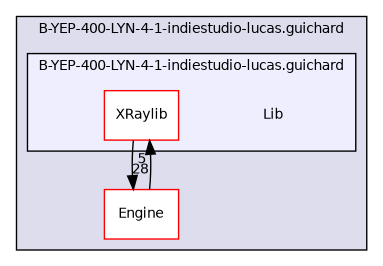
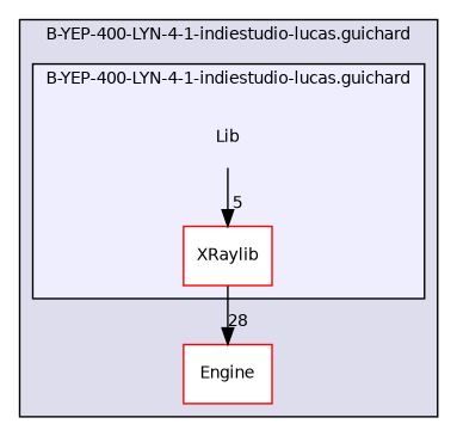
  digraph {
    compound=true
    node [fontname=Helvetica fontsize=10 shape=box color=red fillcolor=white style=filled]
    edge [labeldistance=1.5 labelfontname=Helvetica labelfontsize=10]
    n1 [label=Lib shape=plaintext color="" fillcolor="" style=""]
    n2 [label=XRaylib]
    n3 [label=Engine]
    subgraph cluster_1 {
      bgcolor="#ddddee"
      fontname=Helvetica
      fontsize=10
      label="B-YEP-400-LYN-4-1-indiestudio-lucas.guichard"
      pencolor=black
      n3
      subgraph cluster_2 {
        bgcolor="#eeeeff"
        fontname=Helvetica
        fontsize=10
        pencolor=black
        n1
        n2
      }
    }
    n2 -> n3 [headlabel=28]
-   n3 -> n2 [headlabel=5]
+   n1 -> n2 [headlabel=5]
  }
